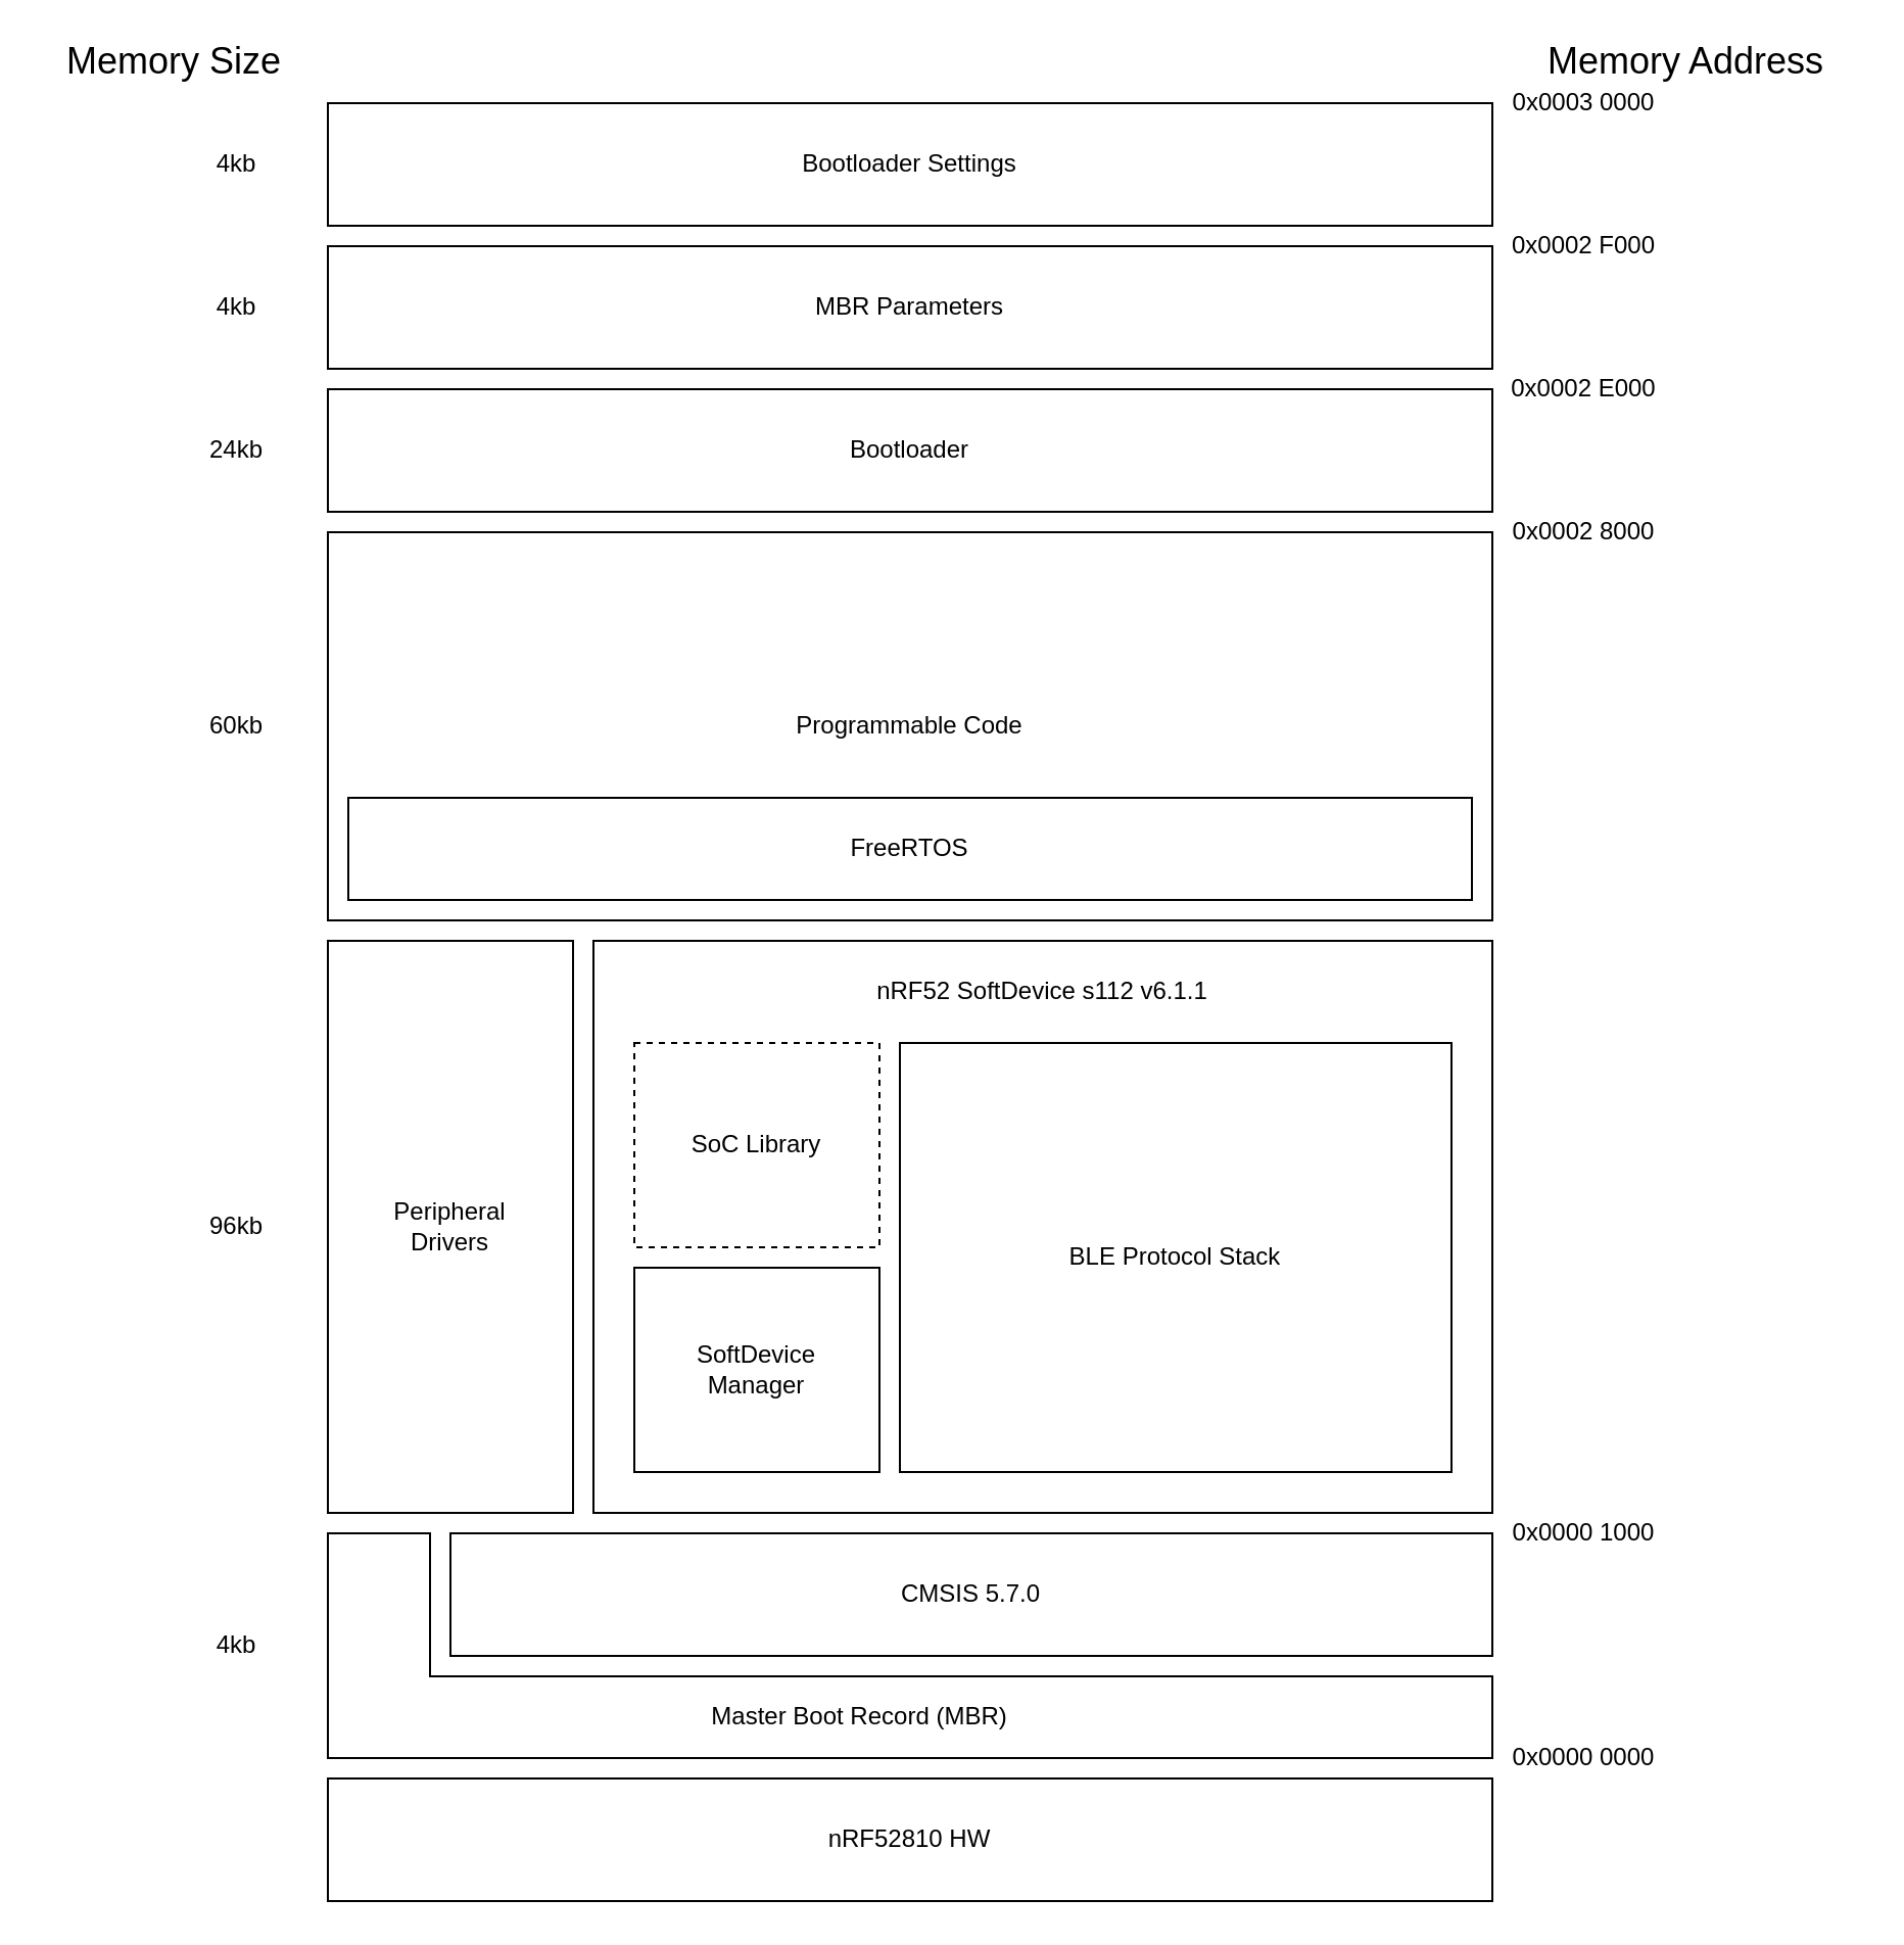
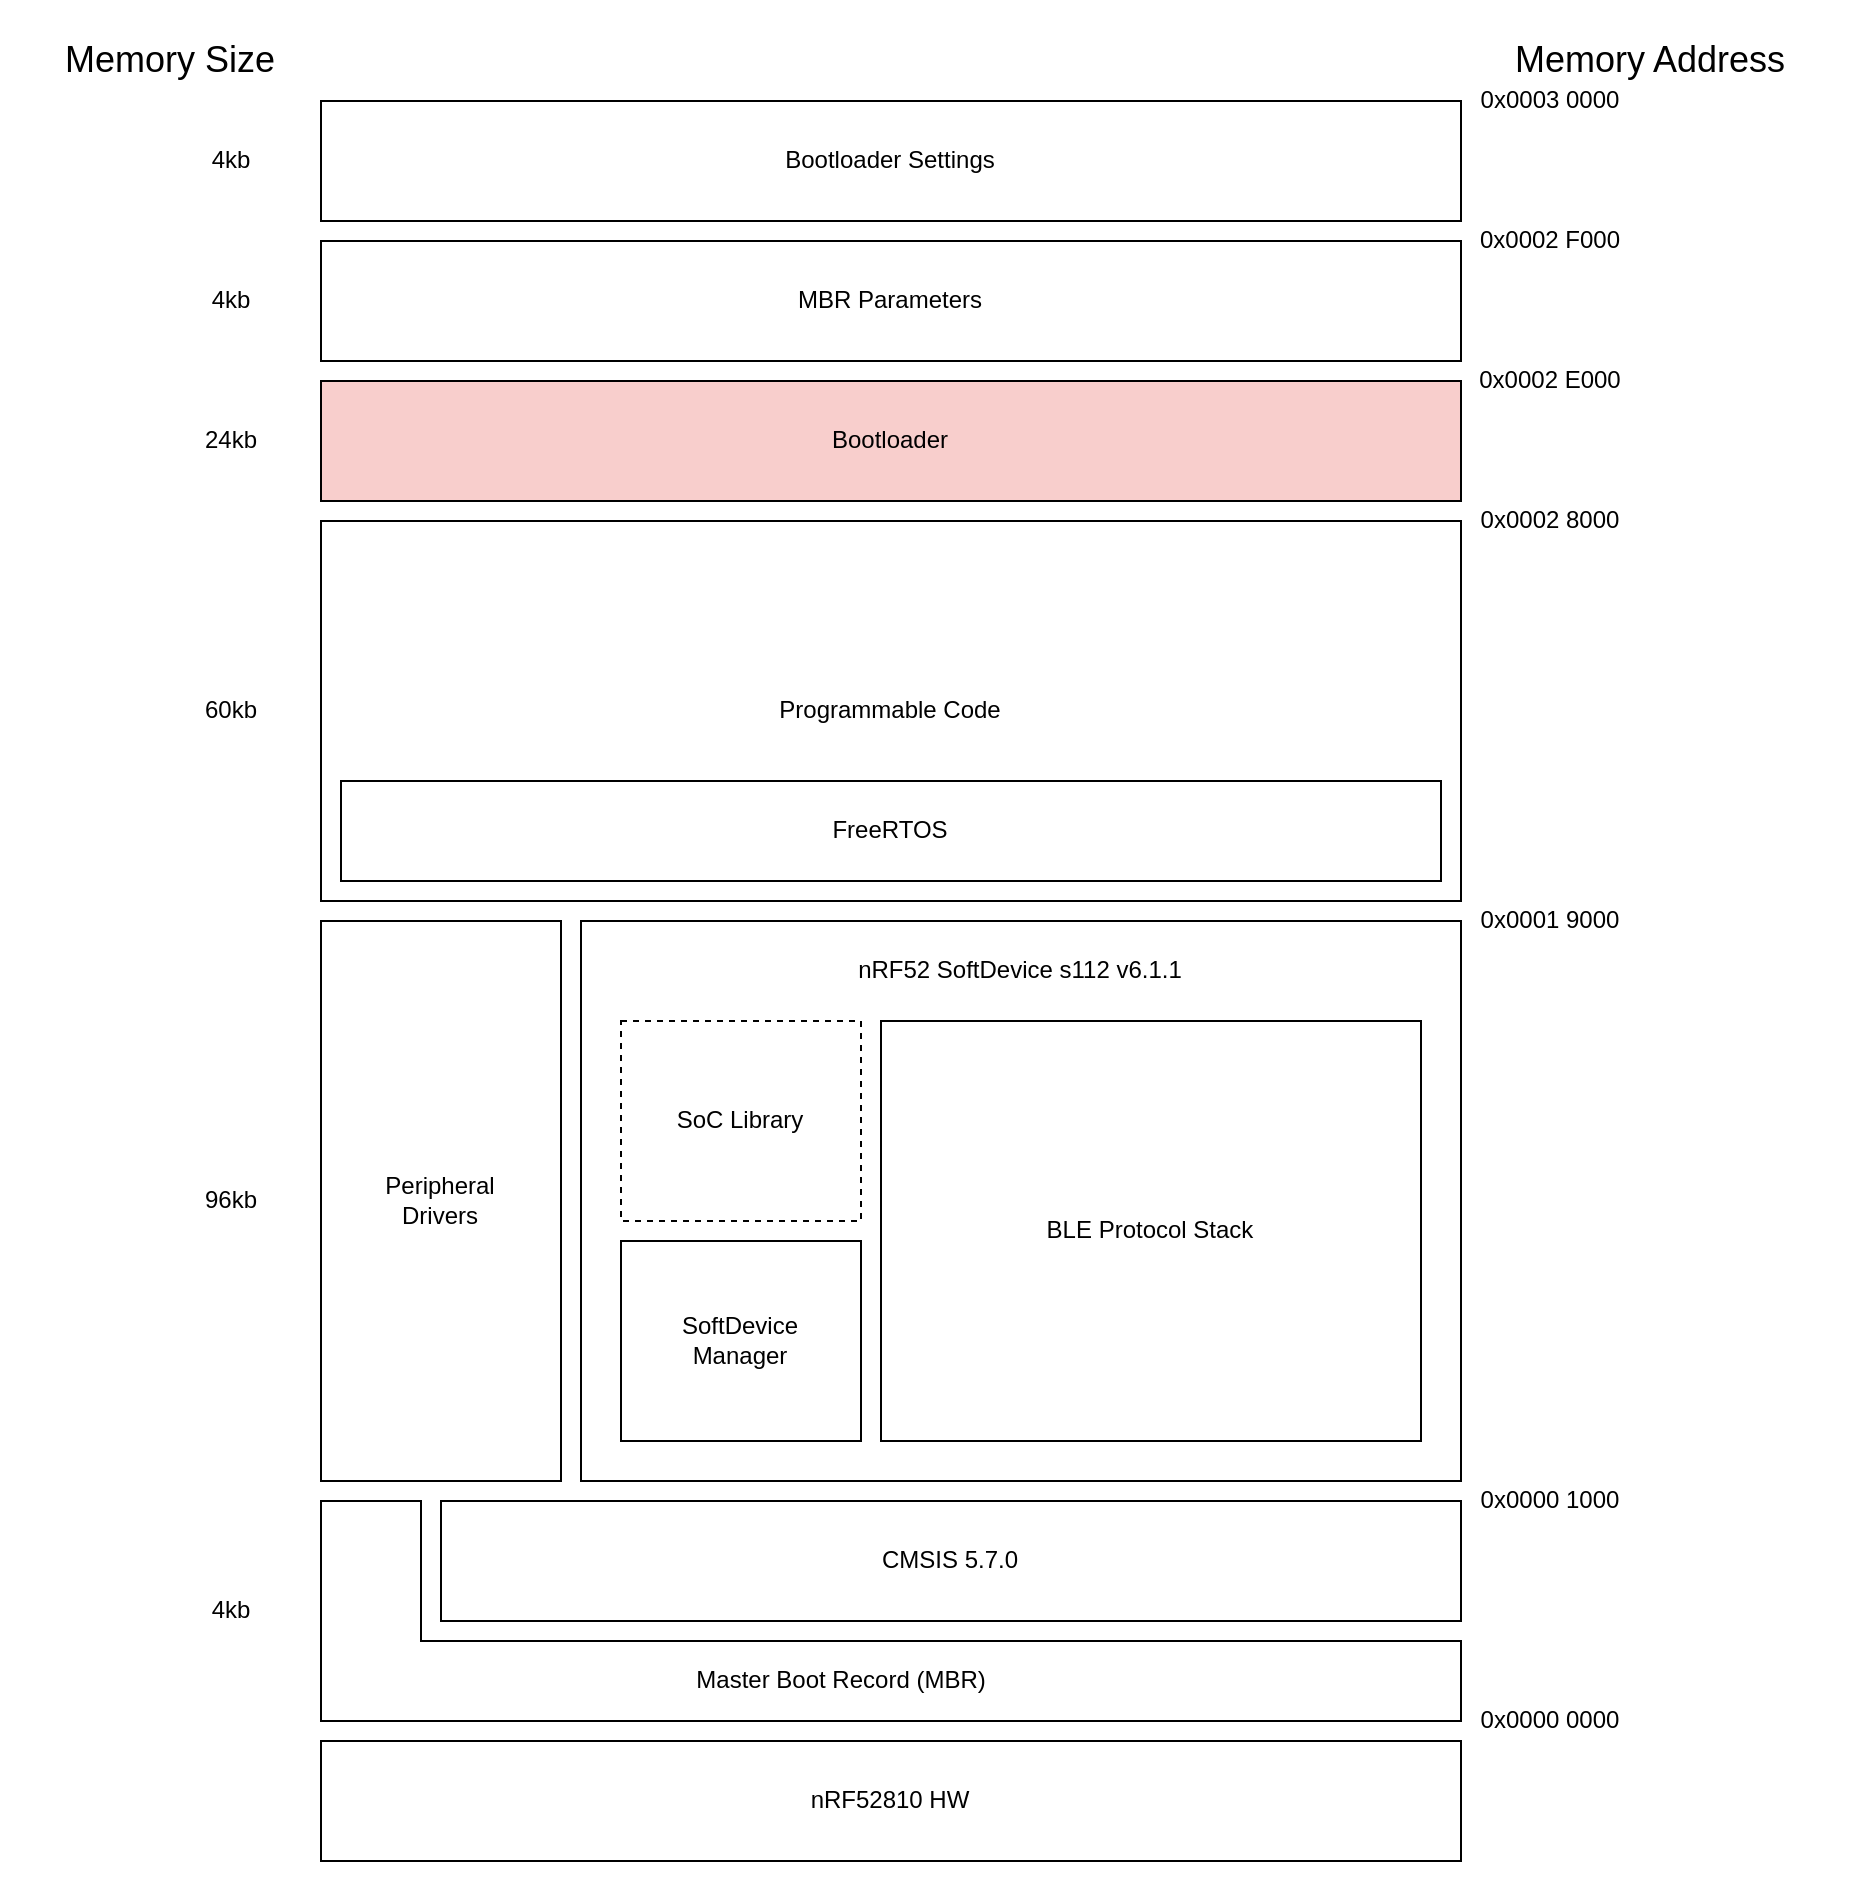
  <mxCell id="0" />
  <mxCell id="1" parent="0" />
  <mxCell id="2" value="nRF52810 HW" style="rounded=0;whiteSpace=wrap;html=1;" vertex="1" parent="1"><mxGeometry x="160" y="870" width="570" height="60" as="geometry" /></mxCell>
  <mxCell id="3" value="" style="shape=corner;whiteSpace=wrap;html=1;flipH=0;flipV=1;dx=50;dy=40;" vertex="1" parent="1"><mxGeometry x="160" y="750" width="570" height="110" as="geometry" /></mxCell>
  <mxCell id="4" value="CMSIS 5.7.0" style="rounded=0;whiteSpace=wrap;html=1;" vertex="1" parent="1"><mxGeometry x="220" y="750" width="510" height="60" as="geometry" /></mxCell>
  <mxCell id="5" value="Master Boot Record (MBR)" style="text;html=1;align=center;verticalAlign=middle;resizable=0;points=[];autosize=1;" vertex="1" parent="1"><mxGeometry x="340" y="830" width="160" height="20" as="geometry" /></mxCell>
  <mxCell id="6" value="nRF52 SoftDevice s112 v6.1.1&lt;br&gt;&lt;br&gt;&lt;br&gt;&lt;br&gt;&lt;br&gt;&lt;br&gt;&lt;br&gt;&lt;br&gt;&lt;br&gt;&lt;br&gt;&lt;br&gt;&lt;br&gt;&lt;br&gt;&lt;br&gt;&lt;br&gt;&lt;br&gt;&lt;br&gt;" style="rounded=0;whiteSpace=wrap;html=1;" vertex="1" parent="1"><mxGeometry x="290" y="460" width="440" height="280" as="geometry" /></mxCell>
  <mxCell id="7" value="SoC Library" style="rounded=0;whiteSpace=wrap;html=1;dashed=1;" vertex="1" parent="1"><mxGeometry x="310" y="510" width="120" height="100" as="geometry" /></mxCell>
  <mxCell id="8" value="SoftDevice&lt;br&gt;Manager" style="rounded=0;whiteSpace=wrap;html=1;" vertex="1" parent="1"><mxGeometry x="310" y="620" width="120" height="100" as="geometry" /></mxCell>
  <mxCell id="9" value="BLE Protocol Stack" style="rounded=0;whiteSpace=wrap;html=1;" vertex="1" parent="1"><mxGeometry x="440" y="510" width="270" height="210" as="geometry" /></mxCell>
  <mxCell id="10" value="Programmable Code" style="rounded=0;whiteSpace=wrap;html=1;" vertex="1" parent="1"><mxGeometry x="160" y="260" width="570" height="190" as="geometry" /></mxCell>
- <mxCell id="11" value="Bootloader" style="rounded=0;whiteSpace=wrap;html=1;" vertex="1" parent="1"><mxGeometry x="160" y="190" width="570" height="60" as="geometry" /></mxCell>
+ <mxCell id="11" value="Bootloader" style="rounded=0;whiteSpace=wrap;html=1;fillColor=#f8cecc;" vertex="1" parent="1"><mxGeometry x="160" y="190" width="570" height="60" as="geometry" /></mxCell>
  <mxCell id="12" value="MBR Parameters" style="rounded=0;whiteSpace=wrap;html=1;" vertex="1" parent="1"><mxGeometry x="160" y="120" width="570" height="60" as="geometry" /></mxCell>
  <mxCell id="13" value="Bootloader Settings" style="rounded=0;whiteSpace=wrap;html=1;" vertex="1" parent="1"><mxGeometry x="160" y="50" width="570" height="60" as="geometry" /></mxCell>
  <mxCell id="14" value="Peripheral&lt;br&gt;Drivers" style="rounded=0;whiteSpace=wrap;html=1;" vertex="1" parent="1"><mxGeometry x="160" y="460" width="120" height="280" as="geometry" /></mxCell>
  <mxCell id="15" value="FreeRTOS" style="rounded=0;whiteSpace=wrap;html=1;" vertex="1" parent="1"><mxGeometry x="170" y="390" width="550" height="50" as="geometry" /></mxCell>
  <mxCell id="16" value="0x0000 0000" style="text;html=1;strokeColor=none;fillColor=none;align=center;verticalAlign=middle;whiteSpace=wrap;rounded=0;" vertex="1" parent="1"><mxGeometry x="730" y="850" width="90" height="20" as="geometry" /></mxCell>
  <mxCell id="17" value="&lt;font style=&quot;font-size: 18px&quot;&gt;Memory Address&lt;/font&gt;" style="text;html=1;strokeColor=none;fillColor=none;align=center;verticalAlign=middle;whiteSpace=wrap;rounded=0;" vertex="1" parent="1"><mxGeometry x="740" y="20" width="170" height="20" as="geometry" /></mxCell>
  <mxCell id="18" value="0x0000 1000" style="text;html=1;strokeColor=none;fillColor=none;align=center;verticalAlign=middle;whiteSpace=wrap;rounded=0;" vertex="1" parent="1"><mxGeometry x="730" y="740" width="90" height="20" as="geometry" /></mxCell>
  <mxCell id="19" value="&lt;font style=&quot;font-size: 18px&quot;&gt;Memory Size&lt;/font&gt;" style="text;html=1;strokeColor=none;fillColor=none;align=center;verticalAlign=middle;whiteSpace=wrap;rounded=0;" vertex="1" parent="1"><mxGeometry x="20" y="20" width="130" height="20" as="geometry" /></mxCell>
+ <mxCell id="20" value="0x0001 9000" style="text;html=1;strokeColor=none;fillColor=none;align=center;verticalAlign=middle;whiteSpace=wrap;rounded=0;" vertex="1" parent="1"><mxGeometry x="730" y="450" width="90" height="20" as="geometry" /></mxCell>
  <mxCell id="21" value="0x0002 8000" style="text;html=1;strokeColor=none;fillColor=none;align=center;verticalAlign=middle;whiteSpace=wrap;rounded=0;" vertex="1" parent="1"><mxGeometry x="730" y="250" width="90" height="20" as="geometry" /></mxCell>
  <mxCell id="22" value="0x0002 E000" style="text;html=1;strokeColor=none;fillColor=none;align=center;verticalAlign=middle;whiteSpace=wrap;rounded=0;" vertex="1" parent="1"><mxGeometry x="730" y="180" width="90" height="20" as="geometry" /></mxCell>
  <mxCell id="23" value="0x0002 F000" style="text;html=1;strokeColor=none;fillColor=none;align=center;verticalAlign=middle;whiteSpace=wrap;rounded=0;" vertex="1" parent="1"><mxGeometry x="730" y="110" width="90" height="20" as="geometry" /></mxCell>
  <mxCell id="24" value="0x0003 0000" style="text;html=1;strokeColor=none;fillColor=none;align=center;verticalAlign=middle;whiteSpace=wrap;rounded=0;" vertex="1" parent="1"><mxGeometry x="730" y="40" width="90" height="20" as="geometry" /></mxCell>
  <mxCell id="25" value="4kb" style="text;html=1;align=center;verticalAlign=middle;resizable=0;points=[];autosize=1;" vertex="1" parent="1"><mxGeometry x="100" y="795" width="30" height="20" as="geometry" /></mxCell>
  <mxCell id="26" value="96kb" style="text;html=1;align=center;verticalAlign=middle;resizable=0;points=[];autosize=1;" vertex="1" parent="1"><mxGeometry x="95" y="590" width="40" height="20" as="geometry" /></mxCell>
  <mxCell id="27" value="60kb" style="text;html=1;align=center;verticalAlign=middle;resizable=0;points=[];autosize=1;" vertex="1" parent="1"><mxGeometry x="95" y="345" width="40" height="20" as="geometry" /></mxCell>
  <mxCell id="28" value="24kb" style="text;html=1;align=center;verticalAlign=middle;resizable=0;points=[];autosize=1;" vertex="1" parent="1"><mxGeometry x="95" y="210" width="40" height="20" as="geometry" /></mxCell>
  <mxCell id="29" value="4kb" style="text;html=1;align=center;verticalAlign=middle;resizable=0;points=[];autosize=1;" vertex="1" parent="1"><mxGeometry x="100" y="140" width="30" height="20" as="geometry" /></mxCell>
  <mxCell id="30" value="4kb" style="text;html=1;align=center;verticalAlign=middle;resizable=0;points=[];autosize=1;" vertex="1" parent="1"><mxGeometry x="100" y="70" width="30" height="20" as="geometry" /></mxCell>
